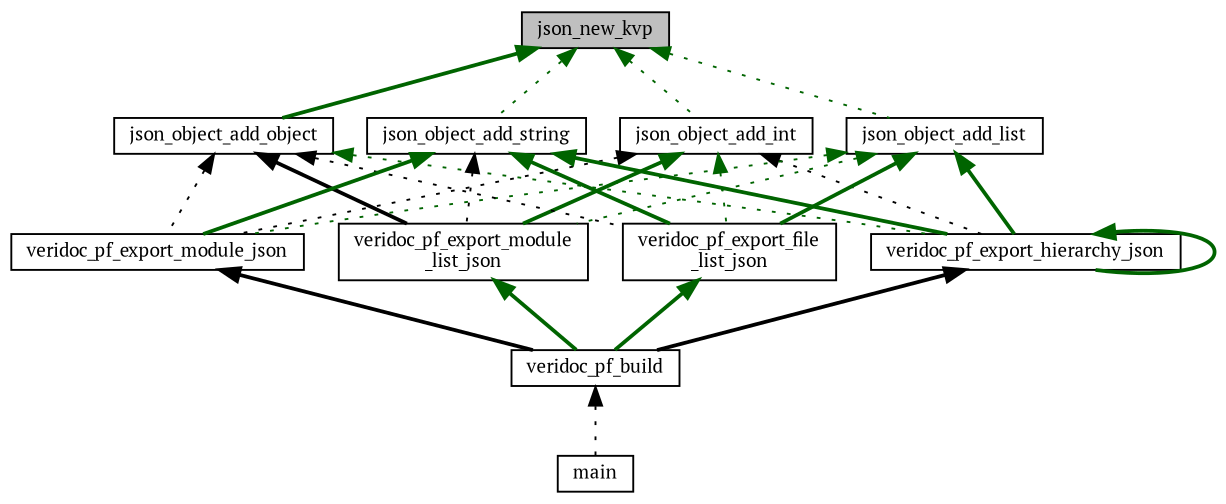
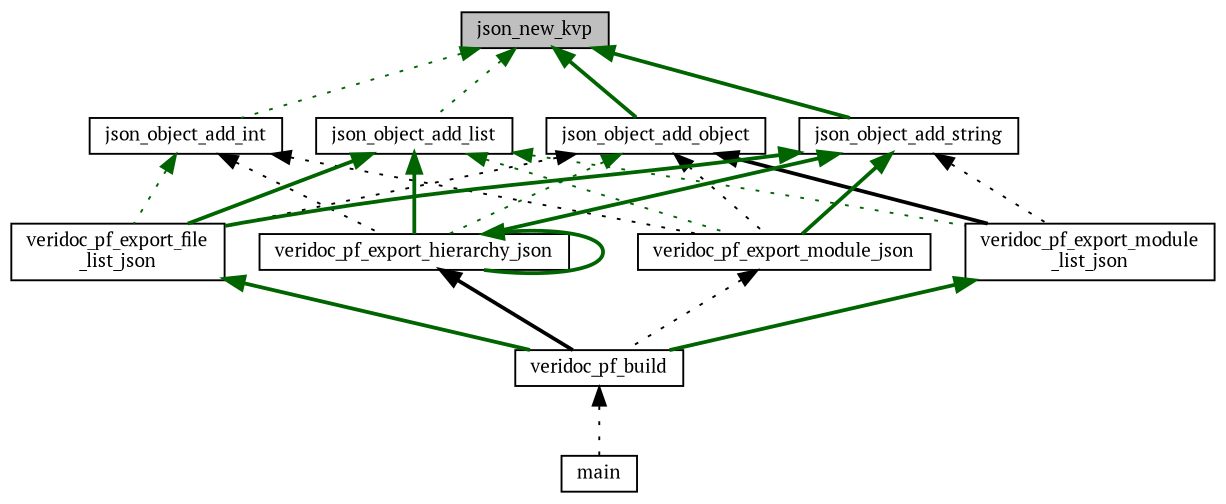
  digraph {
    fontname="PT Serif"
    rankdir=TB
    node [color=black fillcolor=white fontname="PT Serif" fontsize=10 shape=record style=filled]
    edge [color=darkgreen dir=back fontname="PT Serif" fontsize=10 labelfontname=Helvetica labelfontsize=10 style=dotted]
    n1 [fillcolor=grey75 fontcolor=black height=0.2 label=json_new_kvp width=0.4]
    n2 [height=0.2 label=json_object_add_int width=0.4]
    n3 [height=0.2 label=json_object_add_list width=0.4]
    n4 [height=0.2 label=json_object_add_object width=0.4]
    n5 [height=0.2 label=json_object_add_string width=0.4]
    n6 [height=0.2 label="veridoc_pf_export_file\l_list_json" width=0.4]
    n7 [height=0.2 label=veridoc_pf_export_hierarchy_json width=0.4]
    n8 [height=0.2 label=veridoc_pf_export_module_json width=0.4]
    n9 [height=0.2 label="veridoc_pf_export_module\l_list_json" width=0.4]
    n10 [height=0.2 label=veridoc_pf_build width=0.4]
    n11 [height=0.2 label=main width=0.4]
    n1 -> n2
    n1 -> n3
    n1 -> n4 [style=bold]
-   n1 -> n5
+   n1 -> n5 [style=bold]
    n2 -> n6
    n2 -> n7 [color=black]
    n2 -> n8 [color=black]
-   n2 -> n9 [style=bold]
    n3 -> n6 [style=bold]
    n3 -> n7 [style=bold]
    n3 -> n8
    n3 -> n9
    n4 -> n6 [color=black]
    n4 -> n7
    n4 -> n8 [color=black]
    n4 -> n9 [color=black style=bold]
    n5 -> n6 [style=bold]
    n5 -> n7 [style=bold]
    n5 -> n8 [style=bold]
    n5 -> n9 [color=black]
    n6 -> n10 [style=bold]
    n7 -> n7 [style=bold]
    n7 -> n10 [color=black style=bold]
-   n8 -> n10 [color=black style=bold]
+   n8 -> n10 [color=black]
    n9 -> n10 [style=bold]
    n10 -> n11 [color=black]
  }
